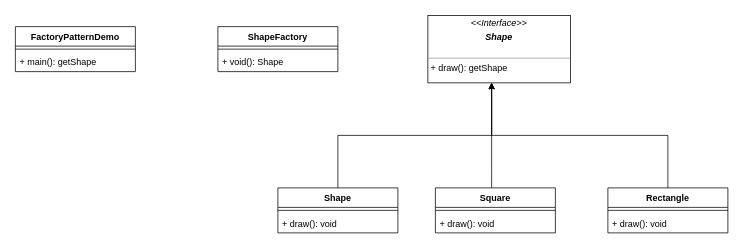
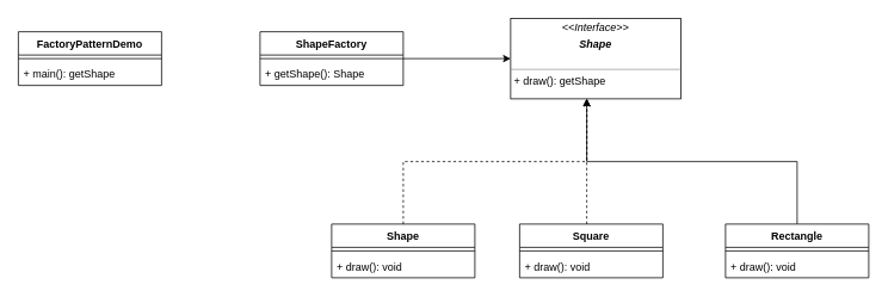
  <mxCell id="0" />
  <mxCell id="1" parent="0" />
- <mxCell id="2" style="edgeStyle=orthogonalEdgeStyle;rounded=0;orthogonalLoop=1;jettySize=auto;html=1;" edge="1" parent="1" source="3" target="14"><mxGeometry relative="1" as="geometry"><Array as="points"><mxPoint x="450" y="180" /><mxPoint x="655" y="180" /></Array></mxGeometry></mxCell>
+ <mxCell id="2" style="edgeStyle=orthogonalEdgeStyle;rounded=0;orthogonalLoop=1;jettySize=auto;html=1;dashed=1;" edge="1" parent="1" source="3" target="14"><mxGeometry relative="1" as="geometry"><Array as="points"><mxPoint x="450" y="180" /><mxPoint x="655" y="180" /></Array></mxGeometry></mxCell>
  <mxCell id="3" value="Shape" style="swimlane;fontStyle=1;align=center;verticalAlign=top;childLayout=stackLayout;horizontal=1;startSize=26;horizontalStack=0;resizeParent=1;resizeParentMax=0;resizeLast=0;collapsible=1;marginBottom=0;whiteSpace=wrap;html=1;" vertex="1" parent="1"><mxGeometry x="370" y="250" width="160" height="60" as="geometry" /></mxCell>
  <mxCell id="4" value="" style="line;strokeWidth=1;fillColor=none;align=left;verticalAlign=middle;spacingTop=-1;spacingLeft=3;spacingRight=3;rotatable=0;labelPosition=right;points=[];portConstraint=eastwest;strokeColor=inherit;" vertex="1" parent="3"><mxGeometry y="26" width="160" height="8" as="geometry" /></mxCell>
  <mxCell id="5" value="+ draw(): void" style="text;strokeColor=none;fillColor=none;align=left;verticalAlign=top;spacingLeft=4;spacingRight=4;overflow=hidden;rotatable=0;points=[[0,0.5],[1,0.5]];portConstraint=eastwest;whiteSpace=wrap;html=1;" vertex="1" parent="3"><mxGeometry y="34" width="160" height="26" as="geometry" /></mxCell>
- <mxCell id="6" style="edgeStyle=orthogonalEdgeStyle;rounded=0;orthogonalLoop=1;jettySize=auto;html=1;" edge="1" parent="1" source="7" target="14"><mxGeometry relative="1" as="geometry"><Array as="points"><mxPoint x="655" y="230" /><mxPoint x="655" y="230" /></Array></mxGeometry></mxCell>
+ <mxCell id="6" style="edgeStyle=orthogonalEdgeStyle;rounded=0;orthogonalLoop=1;jettySize=auto;html=1;dashed=1;" edge="1" parent="1" source="7" target="14"><mxGeometry relative="1" as="geometry"><Array as="points"><mxPoint x="655" y="230" /><mxPoint x="655" y="230" /></Array></mxGeometry></mxCell>
  <mxCell id="7" value="Square" style="swimlane;fontStyle=1;align=center;verticalAlign=top;childLayout=stackLayout;horizontal=1;startSize=26;horizontalStack=0;resizeParent=1;resizeParentMax=0;resizeLast=0;collapsible=1;marginBottom=0;whiteSpace=wrap;html=1;" vertex="1" parent="1"><mxGeometry x="580" y="250" width="160" height="60" as="geometry" /></mxCell>
  <mxCell id="8" value="" style="line;strokeWidth=1;fillColor=none;align=left;verticalAlign=middle;spacingTop=-1;spacingLeft=3;spacingRight=3;rotatable=0;labelPosition=right;points=[];portConstraint=eastwest;strokeColor=inherit;" vertex="1" parent="7"><mxGeometry y="26" width="160" height="8" as="geometry" /></mxCell>
  <mxCell id="9" value="+ draw(): void" style="text;strokeColor=none;fillColor=none;align=left;verticalAlign=top;spacingLeft=4;spacingRight=4;overflow=hidden;rotatable=0;points=[[0,0.5],[1,0.5]];portConstraint=eastwest;whiteSpace=wrap;html=1;" vertex="1" parent="7"><mxGeometry y="34" width="160" height="26" as="geometry" /></mxCell>
  <mxCell id="10" style="edgeStyle=orthogonalEdgeStyle;rounded=0;orthogonalLoop=1;jettySize=auto;html=1;" edge="1" parent="1" target="14"><mxGeometry relative="1" as="geometry"><mxPoint x="890" y="250" as="sourcePoint" /><Array as="points"><mxPoint x="890" y="180" /><mxPoint x="655" y="180" /></Array></mxGeometry></mxCell>
  <mxCell id="11" value="Rectangle" style="swimlane;fontStyle=1;align=center;verticalAlign=top;childLayout=stackLayout;horizontal=1;startSize=26;horizontalStack=0;resizeParent=1;resizeParentMax=0;resizeLast=0;collapsible=1;marginBottom=0;whiteSpace=wrap;html=1;" vertex="1" parent="1"><mxGeometry x="810" y="250" width="160" height="60" as="geometry" /></mxCell>
  <mxCell id="12" value="" style="line;strokeWidth=1;fillColor=none;align=left;verticalAlign=middle;spacingTop=-1;spacingLeft=3;spacingRight=3;rotatable=0;labelPosition=right;points=[];portConstraint=eastwest;strokeColor=inherit;" vertex="1" parent="11"><mxGeometry y="26" width="160" height="8" as="geometry" /></mxCell>
  <mxCell id="13" value="+ draw(): void" style="text;strokeColor=none;fillColor=none;align=left;verticalAlign=top;spacingLeft=4;spacingRight=4;overflow=hidden;rotatable=0;points=[[0,0.5],[1,0.5]];portConstraint=eastwest;whiteSpace=wrap;html=1;" vertex="1" parent="11"><mxGeometry y="34" width="160" height="26" as="geometry" /></mxCell>
  <mxCell id="14" value="&lt;p style=&quot;margin:0px;margin-top:4px;text-align:center;&quot;&gt;&lt;i&gt;&amp;lt;&amp;lt;Interface&amp;gt;&amp;gt;&lt;/i&gt;&lt;/p&gt;&lt;p style=&quot;margin:0px;margin-top:4px;text-align:center;&quot;&gt;&lt;i&gt;&lt;b&gt;Shape&lt;/b&gt;&lt;/i&gt;&lt;br&gt;&lt;/p&gt;&lt;p style=&quot;margin:0px;margin-left:4px;&quot;&gt;&lt;br&gt;&lt;/p&gt;&lt;hr size=&quot;1&quot;&gt;&lt;p style=&quot;margin:0px;margin-left:4px;&quot;&gt;+ draw(): getShape&lt;/p&gt;" style="verticalAlign=top;align=left;overflow=fill;fontSize=12;fontFamily=Helvetica;html=1;whiteSpace=wrap;" vertex="1" parent="1"><mxGeometry x="570" y="20" width="190" height="90" as="geometry" /></mxCell>
  <mxCell id="15" value="FactoryPatternDemo" style="swimlane;fontStyle=1;align=center;verticalAlign=top;childLayout=stackLayout;horizontal=1;startSize=26;horizontalStack=0;resizeParent=1;resizeParentMax=0;resizeLast=0;collapsible=1;marginBottom=0;whiteSpace=wrap;html=1;" vertex="1" parent="1"><mxGeometry x="20" y="35" width="160" height="60" as="geometry" /></mxCell>
  <mxCell id="16" value="" style="line;strokeWidth=1;fillColor=none;align=left;verticalAlign=middle;spacingTop=-1;spacingLeft=3;spacingRight=3;rotatable=0;labelPosition=right;points=[];portConstraint=eastwest;strokeColor=inherit;" vertex="1" parent="15"><mxGeometry y="26" width="160" height="8" as="geometry" /></mxCell>
  <mxCell id="17" value="+ main(): getShape" style="text;strokeColor=none;fillColor=none;align=left;verticalAlign=top;spacingLeft=4;spacingRight=4;overflow=hidden;rotatable=0;points=[[0,0.5],[1,0.5]];portConstraint=eastwest;whiteSpace=wrap;html=1;" vertex="1" parent="15"><mxGeometry y="34" width="160" height="26" as="geometry" /></mxCell>
+ <mxCell id="18" style="edgeStyle=orthogonalEdgeStyle;rounded=0;orthogonalLoop=1;jettySize=auto;html=1;entryX=0;entryY=0.5;entryDx=0;entryDy=0;" edge="1" parent="1" source="19" target="14"><mxGeometry relative="1" as="geometry" /></mxCell>
  <mxCell id="19" value="ShapeFactory" style="swimlane;fontStyle=1;align=center;verticalAlign=top;childLayout=stackLayout;horizontal=1;startSize=26;horizontalStack=0;resizeParent=1;resizeParentMax=0;resizeLast=0;collapsible=1;marginBottom=0;whiteSpace=wrap;html=1;" vertex="1" parent="1"><mxGeometry x="290" y="35" width="160" height="60" as="geometry" /></mxCell>
  <mxCell id="20" value="" style="line;strokeWidth=1;fillColor=none;align=left;verticalAlign=middle;spacingTop=-1;spacingLeft=3;spacingRight=3;rotatable=0;labelPosition=right;points=[];portConstraint=eastwest;strokeColor=inherit;" vertex="1" parent="19"><mxGeometry y="26" width="160" height="8" as="geometry" /></mxCell>
- <mxCell id="21" value="+ void(): Shape" style="text;strokeColor=none;fillColor=none;align=left;verticalAlign=top;spacingLeft=4;spacingRight=4;overflow=hidden;rotatable=0;points=[[0,0.5],[1,0.5]];portConstraint=eastwest;whiteSpace=wrap;html=1;" vertex="1" parent="19"><mxGeometry y="34" width="160" height="26" as="geometry" /></mxCell>
+ <mxCell id="21" value="+ getShape(): Shape" style="text;strokeColor=none;fillColor=none;align=left;verticalAlign=top;spacingLeft=4;spacingRight=4;overflow=hidden;rotatable=0;points=[[0,0.5],[1,0.5]];portConstraint=eastwest;whiteSpace=wrap;html=1;" vertex="1" parent="19"><mxGeometry y="34" width="160" height="26" as="geometry" /></mxCell>
